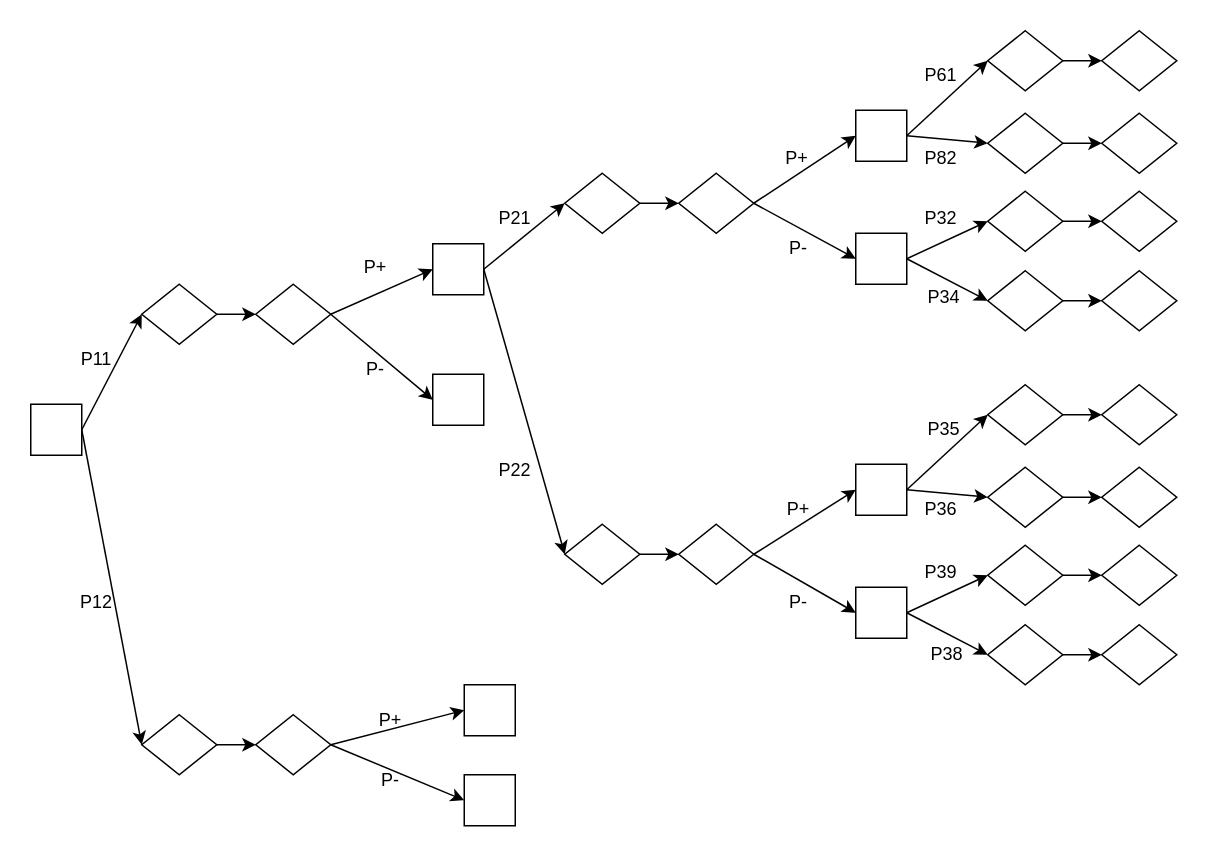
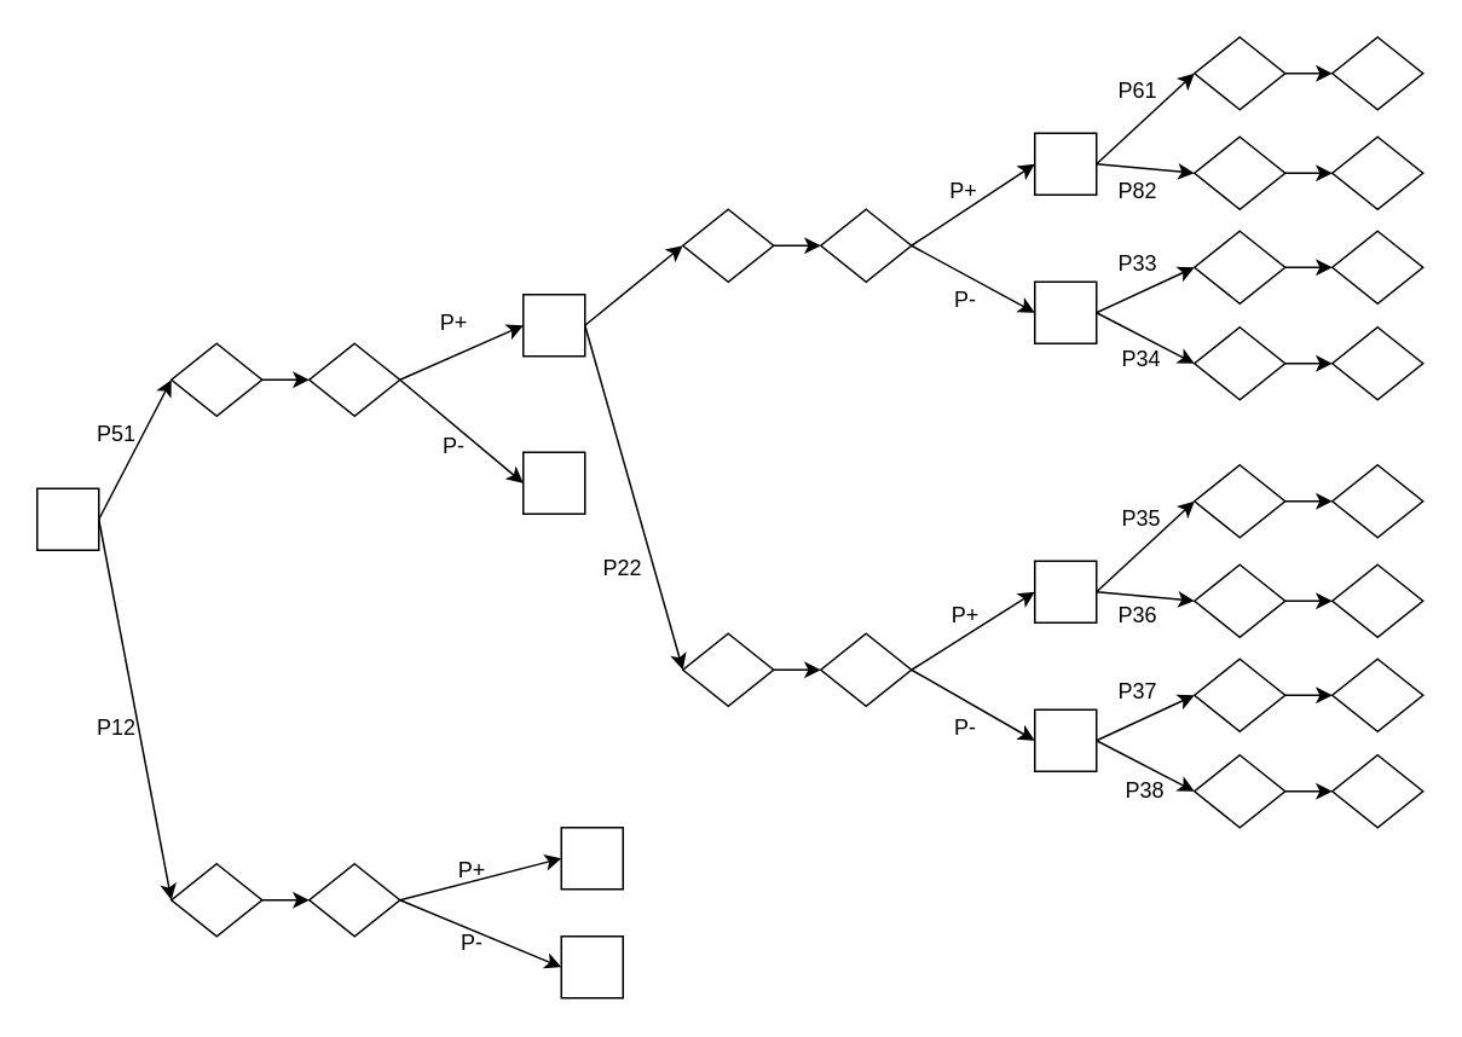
  <mxCell id="0" />
  <mxCell id="1" parent="0" />
  <mxCell id="2" value="" style="endArrow=classic;html=1;entryX=0;entryY=0.5;entryDx=0;entryDy=0;exitX=1;exitY=0.5;exitDx=0;exitDy=0;" edge="1" parent="1" source="18"><mxGeometry width="50" height="50" relative="1" as="geometry"><mxPoint x="54" y="289" as="sourcePoint" /><mxPoint x="94" y="209" as="targetPoint" /></mxGeometry></mxCell>
  <mxCell id="3" value="" style="endArrow=classic;html=1;entryX=0;entryY=0.5;entryDx=0;entryDy=0;exitX=1;exitY=0.5;exitDx=0;exitDy=0;" edge="1" parent="1" source="18" target="5"><mxGeometry width="50" height="50" relative="1" as="geometry"><mxPoint x="54" y="289" as="sourcePoint" /><mxPoint x="94" y="369" as="targetPoint" /></mxGeometry></mxCell>
  <mxCell id="4" value="" style="rhombus;whiteSpace=wrap;html=1;" vertex="1" parent="1"><mxGeometry x="94" y="189" width="50" height="40" as="geometry" /></mxCell>
  <mxCell id="5" value="" style="rhombus;whiteSpace=wrap;html=1;" vertex="1" parent="1"><mxGeometry x="94" y="476" width="50" height="40" as="geometry" /></mxCell>
  <mxCell id="6" value="" style="endArrow=classic;html=1;exitX=1;exitY=0.5;exitDx=0;exitDy=0;entryX=0;entryY=0.5;entryDx=0;entryDy=0;" edge="1" parent="1" target="16"><mxGeometry width="50" height="50" relative="1" as="geometry"><mxPoint x="220" y="209" as="sourcePoint" /><mxPoint x="280" y="168" as="targetPoint" /></mxGeometry></mxCell>
  <mxCell id="7" value="" style="endArrow=classic;html=1;entryX=0;entryY=0.5;entryDx=0;entryDy=0;" edge="1" parent="1" target="17"><mxGeometry width="50" height="50" relative="1" as="geometry"><mxPoint x="220" y="209" as="sourcePoint" /><mxPoint x="310" y="268" as="targetPoint" /></mxGeometry></mxCell>
  <mxCell id="8" value="" style="endArrow=classic;html=1;exitX=1;exitY=0.5;exitDx=0;exitDy=0;entryX=0;entryY=0.5;entryDx=0;entryDy=0;" edge="1" parent="1" target="52" source="63"><mxGeometry width="50" height="50" relative="1" as="geometry"><mxPoint x="230" y="500" as="sourcePoint" /><mxPoint x="290" y="480" as="targetPoint" /></mxGeometry></mxCell>
  <mxCell id="9" value="" style="endArrow=classic;html=1;entryX=0;entryY=0.5;entryDx=0;entryDy=0;exitX=1;exitY=0.5;exitDx=0;exitDy=0;" edge="1" parent="1" target="51" source="63"><mxGeometry width="50" height="50" relative="1" as="geometry"><mxPoint x="230" y="500" as="sourcePoint" /><mxPoint x="290" y="520" as="targetPoint" /></mxGeometry></mxCell>
  <mxCell id="10" value="P+" style="text;html=1;strokeColor=none;fillColor=none;align=center;verticalAlign=middle;whiteSpace=wrap;rounded=0;" vertex="1" parent="1"><mxGeometry x="240" y="168" width="20" height="20" as="geometry" /></mxCell>
  <mxCell id="11" value="P+" style="text;html=1;strokeColor=none;fillColor=none;align=center;verticalAlign=middle;whiteSpace=wrap;rounded=0;" vertex="1" parent="1"><mxGeometry x="250" y="470" width="20" height="20" as="geometry" /></mxCell>
  <mxCell id="12" value="P-" style="text;html=1;strokeColor=none;fillColor=none;align=center;verticalAlign=middle;whiteSpace=wrap;rounded=0;" vertex="1" parent="1"><mxGeometry x="240" y="236" width="20" height="20" as="geometry" /></mxCell>
  <mxCell id="13" value="P-" style="text;html=1;strokeColor=none;fillColor=none;align=center;verticalAlign=middle;whiteSpace=wrap;rounded=0;" vertex="1" parent="1"><mxGeometry x="250" y="510" width="20" height="20" as="geometry" /></mxCell>
- <mxCell id="14" value="P11" style="text;html=1;strokeColor=none;fillColor=none;align=center;verticalAlign=middle;whiteSpace=wrap;rounded=0;" vertex="1" parent="1"><mxGeometry x="54" y="229" width="20" height="20" as="geometry" /></mxCell>
+ <mxCell id="14" value="P51" style="text;html=1;strokeColor=none;fillColor=none;align=center;verticalAlign=middle;whiteSpace=wrap;rounded=0;" vertex="1" parent="1"><mxGeometry x="54" y="229" width="20" height="20" as="geometry" /></mxCell>
  <mxCell id="15" value="P12" style="text;html=1;strokeColor=none;fillColor=none;align=center;verticalAlign=middle;whiteSpace=wrap;rounded=0;" vertex="1" parent="1"><mxGeometry x="54" y="391" width="20" height="20" as="geometry" /></mxCell>
  <mxCell id="16" value="" style="whiteSpace=wrap;html=1;aspect=fixed;" vertex="1" parent="1"><mxGeometry x="288" y="162" width="34" height="34" as="geometry" /></mxCell>
  <mxCell id="17" value="" style="whiteSpace=wrap;html=1;aspect=fixed;" vertex="1" parent="1"><mxGeometry x="288" y="249" width="34" height="34" as="geometry" /></mxCell>
  <mxCell id="18" value="" style="whiteSpace=wrap;html=1;aspect=fixed;" vertex="1" parent="1"><mxGeometry x="20" y="269" width="34" height="34" as="geometry" /></mxCell>
  <mxCell id="19" value="" style="endArrow=classic;html=1;exitX=1;exitY=0.5;exitDx=0;exitDy=0;entryX=0;entryY=0.5;entryDx=0;entryDy=0;" edge="1" parent="1" source="16" target="22"><mxGeometry width="50" height="50" relative="1" as="geometry"><mxPoint x="365" y="191" as="sourcePoint" /><mxPoint x="376" y="206" as="targetPoint" /></mxGeometry></mxCell>
  <mxCell id="20" value="" style="endArrow=classic;html=1;exitX=1;exitY=0.5;exitDx=0;exitDy=0;entryX=0;entryY=0.5;entryDx=0;entryDy=0;" edge="1" parent="1" source="16" target="21"><mxGeometry width="50" height="50" relative="1" as="geometry"><mxPoint x="354" y="162" as="sourcePoint" /><mxPoint x="376" y="162" as="targetPoint" /></mxGeometry></mxCell>
  <mxCell id="21" value="" style="rhombus;whiteSpace=wrap;html=1;" vertex="1" parent="1"><mxGeometry x="376" y="115" width="50" height="40" as="geometry" /></mxCell>
  <mxCell id="22" value="" style="rhombus;whiteSpace=wrap;html=1;" vertex="1" parent="1"><mxGeometry x="376" y="349" width="50" height="40" as="geometry" /></mxCell>
  <mxCell id="23" value="" style="endArrow=classic;html=1;entryX=0;entryY=0.5;entryDx=0;entryDy=0;exitX=1;exitY=0.5;exitDx=0;exitDy=0;" edge="1" parent="1" target="27"><mxGeometry width="50" height="50" relative="1" as="geometry"><mxPoint x="502" y="135" as="sourcePoint" /><mxPoint x="562" y="107" as="targetPoint" /></mxGeometry></mxCell>
  <mxCell id="24" value="" style="endArrow=classic;html=1;entryX=0;entryY=0.5;entryDx=0;entryDy=0;exitX=1;exitY=0.5;exitDx=0;exitDy=0;" edge="1" parent="1" target="28"><mxGeometry width="50" height="50" relative="1" as="geometry"><mxPoint x="502" y="135" as="sourcePoint" /><mxPoint x="592" y="207" as="targetPoint" /></mxGeometry></mxCell>
  <mxCell id="25" value="P+" style="text;html=1;strokeColor=none;fillColor=none;align=center;verticalAlign=middle;whiteSpace=wrap;rounded=0;" vertex="1" parent="1"><mxGeometry x="521" y="95" width="20" height="20" as="geometry" /></mxCell>
  <mxCell id="26" value="P-" style="text;html=1;strokeColor=none;fillColor=none;align=center;verticalAlign=middle;whiteSpace=wrap;rounded=0;" vertex="1" parent="1"><mxGeometry x="522" y="155" width="20" height="20" as="geometry" /></mxCell>
  <mxCell id="27" value="" style="whiteSpace=wrap;html=1;aspect=fixed;" vertex="1" parent="1"><mxGeometry x="570" y="73" width="34" height="34" as="geometry" /></mxCell>
  <mxCell id="28" value="" style="whiteSpace=wrap;html=1;aspect=fixed;" vertex="1" parent="1"><mxGeometry x="570" y="155" width="34" height="34" as="geometry" /></mxCell>
  <mxCell id="29" value="" style="endArrow=classic;html=1;exitX=1;exitY=0.5;exitDx=0;exitDy=0;entryX=0;entryY=0.5;entryDx=0;entryDy=0;" edge="1" parent="1" source="27" target="32"><mxGeometry width="50" height="50" relative="1" as="geometry"><mxPoint x="604" y="125" as="sourcePoint" /><mxPoint x="658" y="152" as="targetPoint" /></mxGeometry></mxCell>
  <mxCell id="30" value="" style="endArrow=classic;html=1;exitX=1;exitY=0.5;exitDx=0;exitDy=0;entryX=0;entryY=0.5;entryDx=0;entryDy=0;" edge="1" parent="1" source="27" target="31"><mxGeometry width="50" height="50" relative="1" as="geometry"><mxPoint x="604" y="125" as="sourcePoint" /><mxPoint x="658" y="108" as="targetPoint" /></mxGeometry></mxCell>
  <mxCell id="31" value="" style="rhombus;whiteSpace=wrap;html=1;" vertex="1" parent="1"><mxGeometry x="658" y="20" width="50" height="40" as="geometry" /></mxCell>
  <mxCell id="32" value="" style="rhombus;whiteSpace=wrap;html=1;" vertex="1" parent="1"><mxGeometry x="658" y="75" width="50" height="40" as="geometry" /></mxCell>
  <mxCell id="33" value="" style="endArrow=classic;html=1;exitX=1;exitY=0.5;exitDx=0;exitDy=0;entryX=0;entryY=0.5;entryDx=0;entryDy=0;" edge="1" parent="1" target="36"><mxGeometry width="50" height="50" relative="1" as="geometry"><mxPoint x="604" y="172" as="sourcePoint" /><mxPoint x="658" y="214" as="targetPoint" /></mxGeometry></mxCell>
  <mxCell id="34" value="" style="endArrow=classic;html=1;exitX=1;exitY=0.5;exitDx=0;exitDy=0;entryX=0;entryY=0.5;entryDx=0;entryDy=0;" edge="1" parent="1" target="35"><mxGeometry width="50" height="50" relative="1" as="geometry"><mxPoint x="604" y="172" as="sourcePoint" /><mxPoint x="658" y="170" as="targetPoint" /></mxGeometry></mxCell>
  <mxCell id="35" value="" style="rhombus;whiteSpace=wrap;html=1;" vertex="1" parent="1"><mxGeometry x="658" y="127" width="50" height="40" as="geometry" /></mxCell>
  <mxCell id="36" value="" style="rhombus;whiteSpace=wrap;html=1;" vertex="1" parent="1"><mxGeometry x="658" y="180" width="50" height="40" as="geometry" /></mxCell>
  <mxCell id="37" value="" style="endArrow=classic;html=1;entryX=0;entryY=0.5;entryDx=0;entryDy=0;exitX=1;exitY=0.5;exitDx=0;exitDy=0;" edge="1" parent="1" target="41"><mxGeometry width="50" height="50" relative="1" as="geometry"><mxPoint x="502" y="369" as="sourcePoint" /><mxPoint x="562" y="343" as="targetPoint" /></mxGeometry></mxCell>
  <mxCell id="38" value="" style="endArrow=classic;html=1;entryX=0;entryY=0.5;entryDx=0;entryDy=0;exitX=1;exitY=0.5;exitDx=0;exitDy=0;" edge="1" parent="1" target="42"><mxGeometry width="50" height="50" relative="1" as="geometry"><mxPoint x="502" y="369" as="sourcePoint" /><mxPoint x="592" y="443" as="targetPoint" /></mxGeometry></mxCell>
  <mxCell id="39" value="P+" style="text;html=1;strokeColor=none;fillColor=none;align=center;verticalAlign=middle;whiteSpace=wrap;rounded=0;" vertex="1" parent="1"><mxGeometry x="522" y="329" width="20" height="20" as="geometry" /></mxCell>
  <mxCell id="40" value="P-" style="text;html=1;strokeColor=none;fillColor=none;align=center;verticalAlign=middle;whiteSpace=wrap;rounded=0;" vertex="1" parent="1"><mxGeometry x="522" y="391" width="20" height="20" as="geometry" /></mxCell>
  <mxCell id="41" value="" style="whiteSpace=wrap;html=1;aspect=fixed;" vertex="1" parent="1"><mxGeometry x="570" y="309" width="34" height="34" as="geometry" /></mxCell>
  <mxCell id="42" value="" style="whiteSpace=wrap;html=1;aspect=fixed;" vertex="1" parent="1"><mxGeometry x="570" y="391" width="34" height="34" as="geometry" /></mxCell>
  <mxCell id="43" value="" style="endArrow=classic;html=1;exitX=1;exitY=0.5;exitDx=0;exitDy=0;entryX=0;entryY=0.5;entryDx=0;entryDy=0;" edge="1" parent="1" source="41" target="46"><mxGeometry width="50" height="50" relative="1" as="geometry"><mxPoint x="604" y="361" as="sourcePoint" /><mxPoint x="658" y="388" as="targetPoint" /></mxGeometry></mxCell>
  <mxCell id="44" value="" style="endArrow=classic;html=1;exitX=1;exitY=0.5;exitDx=0;exitDy=0;entryX=0;entryY=0.5;entryDx=0;entryDy=0;" edge="1" parent="1" source="41" target="45"><mxGeometry width="50" height="50" relative="1" as="geometry"><mxPoint x="604" y="361" as="sourcePoint" /><mxPoint x="658" y="344" as="targetPoint" /></mxGeometry></mxCell>
  <mxCell id="45" value="" style="rhombus;whiteSpace=wrap;html=1;" vertex="1" parent="1"><mxGeometry x="658" y="256" width="50" height="40" as="geometry" /></mxCell>
  <mxCell id="46" value="" style="rhombus;whiteSpace=wrap;html=1;" vertex="1" parent="1"><mxGeometry x="658" y="311" width="50" height="40" as="geometry" /></mxCell>
  <mxCell id="47" value="" style="endArrow=classic;html=1;exitX=1;exitY=0.5;exitDx=0;exitDy=0;entryX=0;entryY=0.5;entryDx=0;entryDy=0;" edge="1" parent="1" target="50"><mxGeometry width="50" height="50" relative="1" as="geometry"><mxPoint x="604" y="408" as="sourcePoint" /><mxPoint x="658" y="450" as="targetPoint" /></mxGeometry></mxCell>
  <mxCell id="48" value="" style="endArrow=classic;html=1;exitX=1;exitY=0.5;exitDx=0;exitDy=0;entryX=0;entryY=0.5;entryDx=0;entryDy=0;" edge="1" parent="1" target="49"><mxGeometry width="50" height="50" relative="1" as="geometry"><mxPoint x="604" y="408" as="sourcePoint" /><mxPoint x="658" y="406" as="targetPoint" /></mxGeometry></mxCell>
  <mxCell id="49" value="" style="rhombus;whiteSpace=wrap;html=1;" vertex="1" parent="1"><mxGeometry x="658" y="363" width="50" height="40" as="geometry" /></mxCell>
  <mxCell id="50" value="" style="rhombus;whiteSpace=wrap;html=1;" vertex="1" parent="1"><mxGeometry x="658" y="416" width="50" height="40" as="geometry" /></mxCell>
  <mxCell id="51" value="" style="whiteSpace=wrap;html=1;aspect=fixed;" vertex="1" parent="1"><mxGeometry x="309" y="516" width="34" height="34" as="geometry" /></mxCell>
  <mxCell id="52" value="" style="whiteSpace=wrap;html=1;aspect=fixed;" vertex="1" parent="1"><mxGeometry x="309" y="456" width="34" height="34" as="geometry" /></mxCell>
- <mxCell id="53" value="P21" style="text;html=1;strokeColor=none;fillColor=none;align=center;verticalAlign=middle;whiteSpace=wrap;rounded=0;" vertex="1" parent="1"><mxGeometry x="333" y="135" width="20" height="20" as="geometry" /></mxCell>
  <mxCell id="54" value="P22" style="text;html=1;strokeColor=none;fillColor=none;align=center;verticalAlign=middle;whiteSpace=wrap;rounded=0;" vertex="1" parent="1"><mxGeometry x="333" y="303" width="20" height="20" as="geometry" /></mxCell>
  <mxCell id="55" value="P61" style="text;html=1;strokeColor=none;fillColor=none;align=center;verticalAlign=middle;whiteSpace=wrap;rounded=0;" vertex="1" parent="1"><mxGeometry x="617" y="40" width="20" height="20" as="geometry" /></mxCell>
  <mxCell id="56" value="P82" style="text;html=1;strokeColor=none;fillColor=none;align=center;verticalAlign=middle;whiteSpace=wrap;rounded=0;" vertex="1" parent="1"><mxGeometry x="617" y="95" width="20" height="20" as="geometry" /></mxCell>
- <mxCell id="57" value="P32" style="text;html=1;strokeColor=none;fillColor=none;align=center;verticalAlign=middle;whiteSpace=wrap;rounded=0;" vertex="1" parent="1"><mxGeometry x="617" y="135" width="20" height="20" as="geometry" /></mxCell>
+ <mxCell id="57" value="P33" style="text;html=1;strokeColor=none;fillColor=none;align=center;verticalAlign=middle;whiteSpace=wrap;rounded=0;" vertex="1" parent="1"><mxGeometry x="617" y="135" width="20" height="20" as="geometry" /></mxCell>
  <mxCell id="58" value="P35" style="text;html=1;strokeColor=none;fillColor=none;align=center;verticalAlign=middle;whiteSpace=wrap;rounded=0;" vertex="1" parent="1"><mxGeometry x="619" y="276" width="20" height="20" as="geometry" /></mxCell>
  <mxCell id="59" value="P34" style="text;html=1;strokeColor=none;fillColor=none;align=center;verticalAlign=middle;whiteSpace=wrap;rounded=0;" vertex="1" parent="1"><mxGeometry x="619" y="188" width="20" height="20" as="geometry" /></mxCell>
  <mxCell id="60" value="P36" style="text;html=1;strokeColor=none;fillColor=none;align=center;verticalAlign=middle;whiteSpace=wrap;rounded=0;" vertex="1" parent="1"><mxGeometry x="617" y="329" width="20" height="20" as="geometry" /></mxCell>
- <mxCell id="61" value="P39" style="text;html=1;strokeColor=none;fillColor=none;align=center;verticalAlign=middle;whiteSpace=wrap;rounded=0;" vertex="1" parent="1"><mxGeometry x="617" y="371" width="20" height="20" as="geometry" /></mxCell>
+ <mxCell id="61" value="P37" style="text;html=1;strokeColor=none;fillColor=none;align=center;verticalAlign=middle;whiteSpace=wrap;rounded=0;" vertex="1" parent="1"><mxGeometry x="617" y="371" width="20" height="20" as="geometry" /></mxCell>
  <mxCell id="62" value="P38" style="text;html=1;strokeColor=none;fillColor=none;align=center;verticalAlign=middle;whiteSpace=wrap;rounded=0;" vertex="1" parent="1"><mxGeometry x="621" y="426" width="20" height="20" as="geometry" /></mxCell>
  <mxCell id="63" value="" style="rhombus;whiteSpace=wrap;html=1;" vertex="1" parent="1"><mxGeometry x="170" y="476" width="50" height="40" as="geometry" /></mxCell>
  <mxCell id="64" value="" style="endArrow=classic;html=1;exitX=1;exitY=0.5;exitDx=0;exitDy=0;entryX=0;entryY=0.5;entryDx=0;entryDy=0;" edge="1" parent="1" source="5" target="63"><mxGeometry width="50" height="50" relative="1" as="geometry"><mxPoint x="110" y="570" as="sourcePoint" /><mxPoint x="164" y="760" as="targetPoint" /></mxGeometry></mxCell>
  <mxCell id="65" value="" style="rhombus;whiteSpace=wrap;html=1;" vertex="1" parent="1"><mxGeometry x="170" y="189" width="50" height="40" as="geometry" /></mxCell>
  <mxCell id="66" value="" style="endArrow=classic;html=1;exitX=1;exitY=0.5;exitDx=0;exitDy=0;entryX=0;entryY=0.5;entryDx=0;entryDy=0;" edge="1" parent="1" target="65"><mxGeometry width="50" height="50" relative="1" as="geometry"><mxPoint x="144" y="209" as="sourcePoint" /><mxPoint x="164" y="473" as="targetPoint" /></mxGeometry></mxCell>
  <mxCell id="67" value="" style="rhombus;whiteSpace=wrap;html=1;" vertex="1" parent="1"><mxGeometry x="452" y="115" width="50" height="40" as="geometry" /></mxCell>
  <mxCell id="68" value="" style="endArrow=classic;html=1;exitX=1;exitY=0.5;exitDx=0;exitDy=0;entryX=0;entryY=0.5;entryDx=0;entryDy=0;" edge="1" parent="1" target="67"><mxGeometry width="50" height="50" relative="1" as="geometry"><mxPoint x="426" y="135" as="sourcePoint" /><mxPoint x="446" y="399" as="targetPoint" /></mxGeometry></mxCell>
  <mxCell id="69" value="" style="rhombus;whiteSpace=wrap;html=1;" vertex="1" parent="1"><mxGeometry x="734" y="20" width="50" height="40" as="geometry" /></mxCell>
  <mxCell id="70" value="" style="endArrow=classic;html=1;exitX=1;exitY=0.5;exitDx=0;exitDy=0;entryX=0;entryY=0.5;entryDx=0;entryDy=0;" edge="1" parent="1" target="69"><mxGeometry width="50" height="50" relative="1" as="geometry"><mxPoint x="708" y="40" as="sourcePoint" /><mxPoint x="728" y="304" as="targetPoint" /></mxGeometry></mxCell>
  <mxCell id="71" value="" style="rhombus;whiteSpace=wrap;html=1;" vertex="1" parent="1"><mxGeometry x="734" y="75" width="50" height="40" as="geometry" /></mxCell>
  <mxCell id="72" value="" style="endArrow=classic;html=1;exitX=1;exitY=0.5;exitDx=0;exitDy=0;entryX=0;entryY=0.5;entryDx=0;entryDy=0;" edge="1" parent="1" target="71"><mxGeometry width="50" height="50" relative="1" as="geometry"><mxPoint x="708" y="95" as="sourcePoint" /><mxPoint x="728" y="359" as="targetPoint" /></mxGeometry></mxCell>
  <mxCell id="73" value="" style="rhombus;whiteSpace=wrap;html=1;" vertex="1" parent="1"><mxGeometry x="734" y="127" width="50" height="40" as="geometry" /></mxCell>
  <mxCell id="74" value="" style="endArrow=classic;html=1;entryX=0;entryY=0.5;entryDx=0;entryDy=0;" edge="1" parent="1" target="73" source="35"><mxGeometry width="50" height="50" relative="1" as="geometry"><mxPoint x="730" y="148" as="sourcePoint" /><mxPoint x="750" y="412" as="targetPoint" /></mxGeometry></mxCell>
  <mxCell id="75" value="" style="rhombus;whiteSpace=wrap;html=1;" vertex="1" parent="1"><mxGeometry x="734" y="180" width="50" height="40" as="geometry" /></mxCell>
  <mxCell id="76" value="" style="endArrow=classic;html=1;entryX=0;entryY=0.5;entryDx=0;entryDy=0;" edge="1" parent="1" target="75"><mxGeometry width="50" height="50" relative="1" as="geometry"><mxPoint x="708" y="200" as="sourcePoint" /><mxPoint x="750" y="465" as="targetPoint" /></mxGeometry></mxCell>
  <mxCell id="77" value="" style="rhombus;whiteSpace=wrap;html=1;" vertex="1" parent="1"><mxGeometry x="452" y="349" width="50" height="40" as="geometry" /></mxCell>
  <mxCell id="78" value="" style="endArrow=classic;html=1;exitX=1;exitY=0.5;exitDx=0;exitDy=0;entryX=0;entryY=0.5;entryDx=0;entryDy=0;" edge="1" parent="1" target="77"><mxGeometry width="50" height="50" relative="1" as="geometry"><mxPoint x="426" y="369" as="sourcePoint" /><mxPoint x="446" y="633" as="targetPoint" /></mxGeometry></mxCell>
  <mxCell id="79" value="" style="rhombus;whiteSpace=wrap;html=1;" vertex="1" parent="1"><mxGeometry x="734" y="256" width="50" height="40" as="geometry" /></mxCell>
  <mxCell id="80" value="" style="endArrow=classic;html=1;exitX=1;exitY=0.5;exitDx=0;exitDy=0;entryX=0;entryY=0.5;entryDx=0;entryDy=0;" edge="1" parent="1" target="79"><mxGeometry width="50" height="50" relative="1" as="geometry"><mxPoint x="708" y="276" as="sourcePoint" /><mxPoint x="728" y="540" as="targetPoint" /></mxGeometry></mxCell>
  <mxCell id="81" value="" style="rhombus;whiteSpace=wrap;html=1;" vertex="1" parent="1"><mxGeometry x="734" y="311" width="50" height="40" as="geometry" /></mxCell>
  <mxCell id="82" value="" style="endArrow=classic;html=1;exitX=1;exitY=0.5;exitDx=0;exitDy=0;entryX=0;entryY=0.5;entryDx=0;entryDy=0;" edge="1" parent="1" target="81"><mxGeometry width="50" height="50" relative="1" as="geometry"><mxPoint x="708" y="331" as="sourcePoint" /><mxPoint x="728" y="595" as="targetPoint" /></mxGeometry></mxCell>
  <mxCell id="83" value="" style="rhombus;whiteSpace=wrap;html=1;" vertex="1" parent="1"><mxGeometry x="734" y="363" width="50" height="40" as="geometry" /></mxCell>
  <mxCell id="84" value="" style="endArrow=classic;html=1;entryX=0;entryY=0.5;entryDx=0;entryDy=0;" edge="1" parent="1" target="83"><mxGeometry width="50" height="50" relative="1" as="geometry"><mxPoint x="708" y="383" as="sourcePoint" /><mxPoint x="750" y="648" as="targetPoint" /></mxGeometry></mxCell>
  <mxCell id="85" value="" style="rhombus;whiteSpace=wrap;html=1;" vertex="1" parent="1"><mxGeometry x="734" y="416" width="50" height="40" as="geometry" /></mxCell>
  <mxCell id="86" value="" style="endArrow=classic;html=1;entryX=0;entryY=0.5;entryDx=0;entryDy=0;" edge="1" parent="1" target="85"><mxGeometry width="50" height="50" relative="1" as="geometry"><mxPoint x="708" y="436" as="sourcePoint" /><mxPoint x="750" y="701" as="targetPoint" /></mxGeometry></mxCell>
